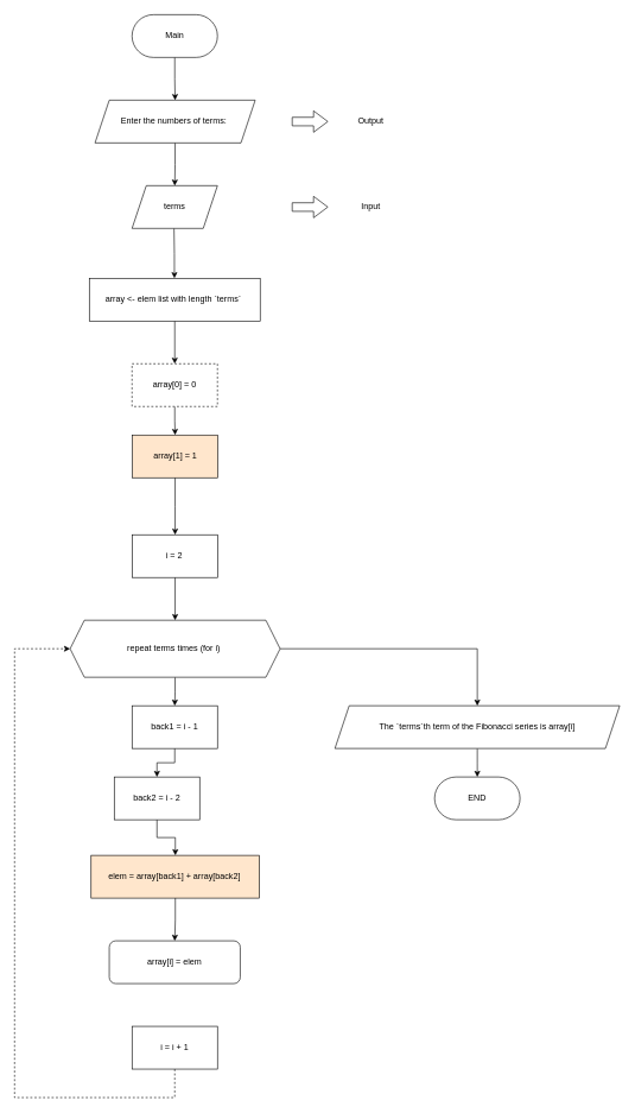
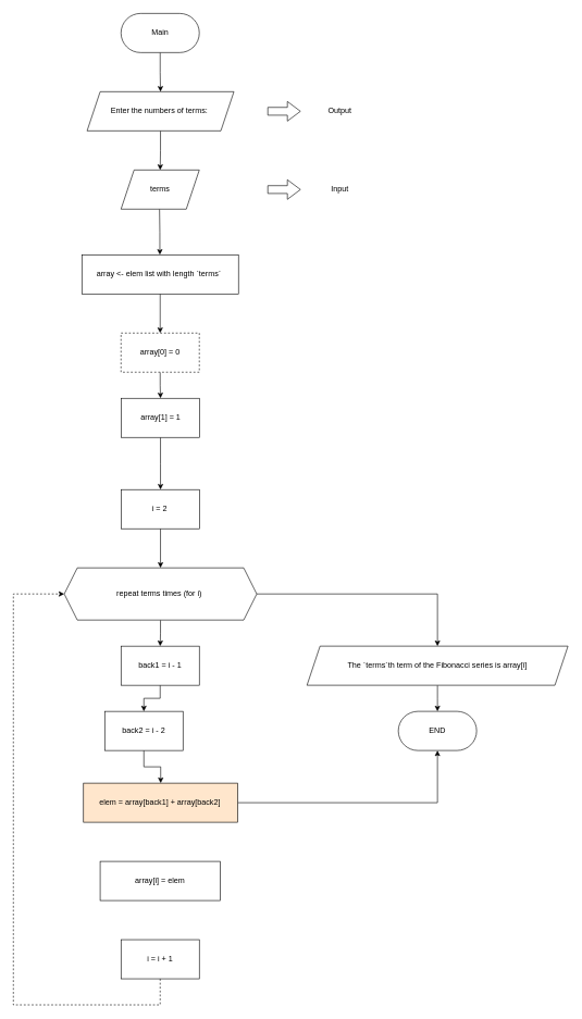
  <mxCell id="0" />
  <mxCell id="1" parent="0" />
  <mxCell id="2" value="" style="edgeStyle=orthogonalEdgeStyle;rounded=0;orthogonalLoop=1;jettySize=auto;html=1;" edge="1" parent="1" source="3" target="5"><mxGeometry relative="1" as="geometry" /></mxCell>
  <mxCell id="3" value="Main" style="rounded=1;whiteSpace=wrap;html=1;arcSize=50;" vertex="1" parent="1"><mxGeometry x="185" y="20" width="120" height="60" as="geometry" /></mxCell>
  <mxCell id="4" style="edgeStyle=orthogonalEdgeStyle;rounded=0;orthogonalLoop=1;jettySize=auto;html=1;" edge="1" parent="1" source="5" target="7"><mxGeometry relative="1" as="geometry" /></mxCell>
  <mxCell id="5" value="Enter the numbers of terms:&amp;nbsp;" style="shape=parallelogram;perimeter=parallelogramPerimeter;whiteSpace=wrap;html=1;fixedSize=1;" vertex="1" parent="1"><mxGeometry x="133" y="140" width="225" height="60" as="geometry" /></mxCell>
  <mxCell id="6" value="" style="edgeStyle=orthogonalEdgeStyle;rounded=0;orthogonalLoop=1;jettySize=auto;html=1;" edge="1" parent="1"><mxGeometry relative="1" as="geometry"><mxPoint x="244" y="320" as="sourcePoint" /><mxPoint x="244.52" y="390" as="targetPoint" /></mxGeometry></mxCell>
  <mxCell id="7" value="terms" style="shape=parallelogram;perimeter=parallelogramPerimeter;whiteSpace=wrap;html=1;fixedSize=1;" vertex="1" parent="1"><mxGeometry x="185" y="260" width="120" height="60" as="geometry" /></mxCell>
  <mxCell id="8" value="" style="shape=singleArrow;whiteSpace=wrap;html=1;arrowWidth=0.4;arrowSize=0.4;" vertex="1" parent="1"><mxGeometry x="410" y="155" width="50" height="30" as="geometry" /></mxCell>
  <mxCell id="9" value="Output" style="text;html=1;align=center;verticalAlign=middle;resizable=0;points=[];autosize=1;strokeColor=none;fillColor=none;" vertex="1" parent="1"><mxGeometry x="490" y="155" width="60" height="30" as="geometry" /></mxCell>
  <mxCell id="10" value="" style="shape=singleArrow;whiteSpace=wrap;html=1;arrowWidth=0.4;arrowSize=0.4;" vertex="1" parent="1"><mxGeometry x="410" y="275" width="50" height="30" as="geometry" /></mxCell>
  <mxCell id="11" value="Input" style="text;html=1;align=center;verticalAlign=middle;resizable=0;points=[];autosize=1;strokeColor=none;fillColor=none;" vertex="1" parent="1"><mxGeometry x="495" y="275" width="50" height="30" as="geometry" /></mxCell>
  <mxCell id="12" value="" style="edgeStyle=orthogonalEdgeStyle;rounded=0;orthogonalLoop=1;jettySize=auto;html=1;" edge="1" parent="1" source="13" target="15"><mxGeometry relative="1" as="geometry" /></mxCell>
  <mxCell id="13" value="array &amp;lt;- elem list with length `terms`&amp;nbsp;" style="rounded=0;whiteSpace=wrap;html=1;" vertex="1" parent="1"><mxGeometry x="125" y="390" width="240" height="60" as="geometry" /></mxCell>
  <mxCell id="14" value="" style="edgeStyle=orthogonalEdgeStyle;rounded=0;orthogonalLoop=1;jettySize=auto;html=1;" edge="1" parent="1" source="15" target="17"><mxGeometry relative="1" as="geometry" /></mxCell>
  <mxCell id="15" value="array[0] = 0" style="rounded=0;whiteSpace=wrap;html=1;dashed=1;" vertex="1" parent="1"><mxGeometry x="185" y="510" width="120" height="60" as="geometry" /></mxCell>
  <mxCell id="16" style="edgeStyle=orthogonalEdgeStyle;rounded=0;orthogonalLoop=1;jettySize=auto;html=1;" edge="1" parent="1" source="17"><mxGeometry relative="1" as="geometry"><mxPoint x="245.5" y="750" as="targetPoint" /></mxGeometry></mxCell>
- <mxCell id="17" value="array[1] = 1" style="rounded=0;whiteSpace=wrap;html=1;fillColor=#ffe6cc;" vertex="1" parent="1"><mxGeometry x="185.5" y="610" width="120" height="60" as="geometry" /></mxCell>
+ <mxCell id="17" value="array[1] = 1" style="rounded=0;whiteSpace=wrap;html=1;" vertex="1" parent="1"><mxGeometry x="185.5" y="610" width="120" height="60" as="geometry" /></mxCell>
  <mxCell id="18" value="" style="edgeStyle=orthogonalEdgeStyle;rounded=0;orthogonalLoop=1;jettySize=auto;html=1;" edge="1" parent="1" source="19" target="22"><mxGeometry relative="1" as="geometry" /></mxCell>
  <mxCell id="19" value="i = 2&amp;nbsp;" style="rounded=0;whiteSpace=wrap;html=1;" vertex="1" parent="1"><mxGeometry x="185.5" y="750" width="120" height="60" as="geometry" /></mxCell>
  <mxCell id="20" value="" style="edgeStyle=orthogonalEdgeStyle;rounded=0;orthogonalLoop=1;jettySize=auto;html=1;" edge="1" parent="1" source="22" target="24"><mxGeometry relative="1" as="geometry" /></mxCell>
  <mxCell id="21" style="edgeStyle=orthogonalEdgeStyle;rounded=0;orthogonalLoop=1;jettySize=auto;html=1;entryX=0.5;entryY=0;entryDx=0;entryDy=0;" edge="1" parent="1" source="22" target="33"><mxGeometry relative="1" as="geometry" /></mxCell>
  <mxCell id="22" value="repeat terms times (for i)&amp;nbsp;" style="shape=hexagon;perimeter=hexagonPerimeter2;whiteSpace=wrap;html=1;fixedSize=1;" vertex="1" parent="1"><mxGeometry x="98" y="870" width="295" height="80" as="geometry" /></mxCell>
  <mxCell id="23" value="" style="edgeStyle=orthogonalEdgeStyle;rounded=0;orthogonalLoop=1;jettySize=auto;html=1;" edge="1" parent="1" source="24" target="26"><mxGeometry relative="1" as="geometry" /></mxCell>
  <mxCell id="24" value="back1 = i - 1" style="rounded=0;whiteSpace=wrap;html=1;" vertex="1" parent="1"><mxGeometry x="185" y="990" width="120" height="60" as="geometry" /></mxCell>
  <mxCell id="25" style="edgeStyle=orthogonalEdgeStyle;rounded=0;orthogonalLoop=1;jettySize=auto;html=1;" edge="1" parent="1" source="26" target="28"><mxGeometry relative="1" as="geometry" /></mxCell>
  <mxCell id="26" value="back2 = i - 2" style="rounded=0;whiteSpace=wrap;html=1;" vertex="1" parent="1"><mxGeometry x="160" y="1090" width="120" height="60" as="geometry" /></mxCell>
- <mxCell id="27" value="" style="edgeStyle=orthogonalEdgeStyle;rounded=0;orthogonalLoop=1;jettySize=auto;html=1;" edge="1" parent="1" source="28" target="29"><mxGeometry relative="1" as="geometry" /></mxCell>
+ <mxCell id="27" value="" style="edgeStyle=orthogonalEdgeStyle;rounded=0;orthogonalLoop=1;jettySize=auto;html=1;" edge="1" parent="1" source="28" target="34"><mxGeometry relative="1" as="geometry" /></mxCell>
  <mxCell id="28" value="elem = array[back1] + array[back2]&amp;nbsp;" style="rounded=0;whiteSpace=wrap;html=1;fillColor=#ffe6cc;" vertex="1" parent="1"><mxGeometry x="127.5" y="1200" width="236.5" height="60" as="geometry" /></mxCell>
- <mxCell id="29" value="array[i] = elem" style="whiteSpace=wrap;html=1;rounded=1;" vertex="1" parent="1"><mxGeometry x="153" y="1320" width="184" height="60" as="geometry" /></mxCell>
+ <mxCell id="29" value="array[i] = elem" style="rounded=0;whiteSpace=wrap;html=1;" vertex="1" parent="1"><mxGeometry x="153" y="1320" width="184" height="60" as="geometry" /></mxCell>
  <mxCell id="30" style="edgeStyle=orthogonalEdgeStyle;rounded=0;orthogonalLoop=1;jettySize=auto;html=1;entryX=0;entryY=0.5;entryDx=0;entryDy=0;dashed=1;" edge="1" parent="1" source="31" target="22"><mxGeometry relative="1" as="geometry"><Array as="points"><mxPoint x="245" y="1540" /><mxPoint x="20" y="1540" /><mxPoint x="20" y="910" /></Array></mxGeometry></mxCell>
  <mxCell id="31" value="i = i + 1" style="rounded=0;whiteSpace=wrap;html=1;" vertex="1" parent="1"><mxGeometry x="185" y="1440" width="120" height="60" as="geometry" /></mxCell>
  <mxCell id="32" style="edgeStyle=orthogonalEdgeStyle;rounded=0;orthogonalLoop=1;jettySize=auto;html=1;" edge="1" parent="1" source="33"><mxGeometry relative="1" as="geometry"><mxPoint x="670" y="1090" as="targetPoint" /></mxGeometry></mxCell>
  <mxCell id="33" value="The `terms`th term of the Fibonacci series is array[i]" style="shape=parallelogram;perimeter=parallelogramPerimeter;whiteSpace=wrap;html=1;fixedSize=1;" vertex="1" parent="1"><mxGeometry x="470" y="990" width="400" height="60" as="geometry" /></mxCell>
  <mxCell id="34" value="END" style="rounded=1;whiteSpace=wrap;html=1;arcSize=50;" vertex="1" parent="1"><mxGeometry x="610" y="1090" width="120" height="60" as="geometry" /></mxCell>
